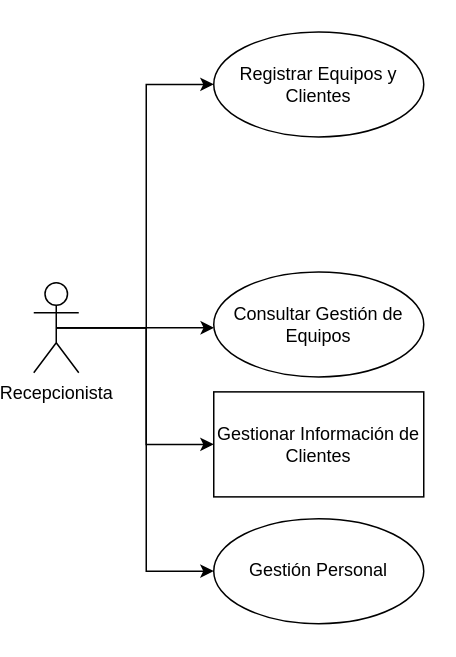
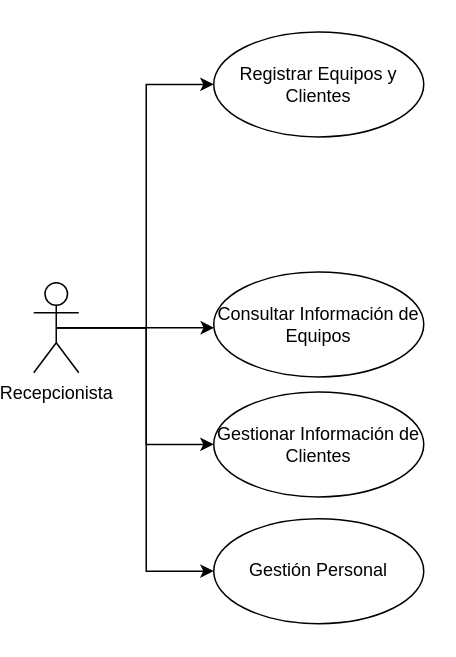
  <mxCell id="0" />
  <mxCell id="1" parent="0" />
  <mxCell id="2" style="edgeStyle=orthogonalEdgeStyle;rounded=0;orthogonalLoop=1;jettySize=auto;html=1;exitX=0.5;exitY=0.5;exitDx=0;exitDy=0;exitPerimeter=0;entryX=0;entryY=0.5;entryDx=0;entryDy=0;" edge="1" parent="1" source="6" target="7"><mxGeometry relative="1" as="geometry" /></mxCell>
  <mxCell id="3" style="edgeStyle=orthogonalEdgeStyle;rounded=0;orthogonalLoop=1;jettySize=auto;html=1;exitX=0.5;exitY=0.5;exitDx=0;exitDy=0;exitPerimeter=0;" edge="1" parent="1" source="6" target="8"><mxGeometry relative="1" as="geometry"><Array as="points"><mxPoint x="120" y="218" /><mxPoint x="120" y="218" /></Array></mxGeometry></mxCell>
  <mxCell id="4" style="edgeStyle=orthogonalEdgeStyle;rounded=0;orthogonalLoop=1;jettySize=auto;html=1;exitX=0.5;exitY=0.5;exitDx=0;exitDy=0;exitPerimeter=0;entryX=0;entryY=0.5;entryDx=0;entryDy=0;" edge="1" parent="1" source="6" target="9"><mxGeometry relative="1" as="geometry" /></mxCell>
  <mxCell id="5" style="edgeStyle=orthogonalEdgeStyle;rounded=0;orthogonalLoop=1;jettySize=auto;html=1;exitX=0.5;exitY=0.5;exitDx=0;exitDy=0;exitPerimeter=0;entryX=0;entryY=0.5;entryDx=0;entryDy=0;" edge="1" parent="1" source="6" target="10"><mxGeometry relative="1" as="geometry" /></mxCell>
  <mxCell id="6" value="Recepcionista" style="shape=umlActor;verticalLabelPosition=bottom;verticalAlign=top;html=1;" vertex="1" parent="1"><mxGeometry x="20" y="188" width="30" height="60" as="geometry" /></mxCell>
  <mxCell id="7" value="Registrar Equipos y Clientes" style="ellipse;whiteSpace=wrap;html=1;" vertex="1" parent="1"><mxGeometry x="140" y="20.75" width="140" height="70" as="geometry" /></mxCell>
- <mxCell id="8" value="Consultar Gestión de Equipos" style="ellipse;whiteSpace=wrap;html=1;" vertex="1" parent="1"><mxGeometry x="140" y="180.75" width="140" height="70" as="geometry" /></mxCell>
- <mxCell id="9" value="Gestionar Información de Clientes" style="whiteSpace=wrap;html=1;rounded=0;" vertex="1" parent="1"><mxGeometry x="140" y="260.75" width="140" height="70" as="geometry" /></mxCell>
+ <mxCell id="8" value="Consultar Información de Equipos" style="ellipse;whiteSpace=wrap;html=1;" vertex="1" parent="1"><mxGeometry x="140" y="180.75" width="140" height="70" as="geometry" /></mxCell>
+ <mxCell id="9" value="Gestionar Información de Clientes" style="ellipse;whiteSpace=wrap;html=1;" vertex="1" parent="1"><mxGeometry x="140" y="260.75" width="140" height="70" as="geometry" /></mxCell>
  <mxCell id="10" value="Gestión Personal" style="ellipse;whiteSpace=wrap;html=1;" vertex="1" parent="1"><mxGeometry x="140" y="345.25" width="140" height="70" as="geometry" /></mxCell>
